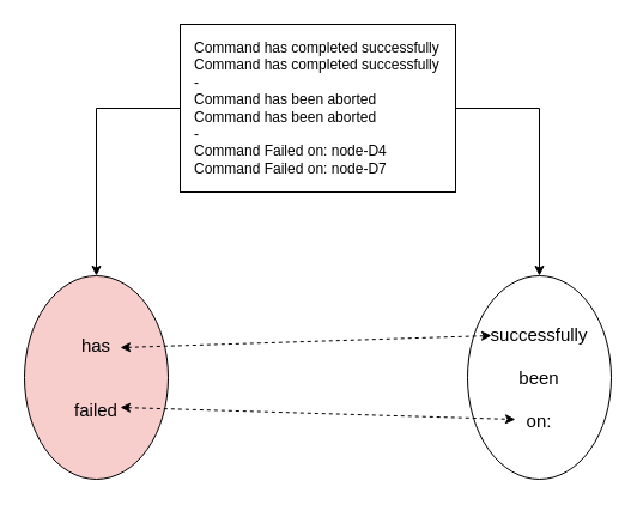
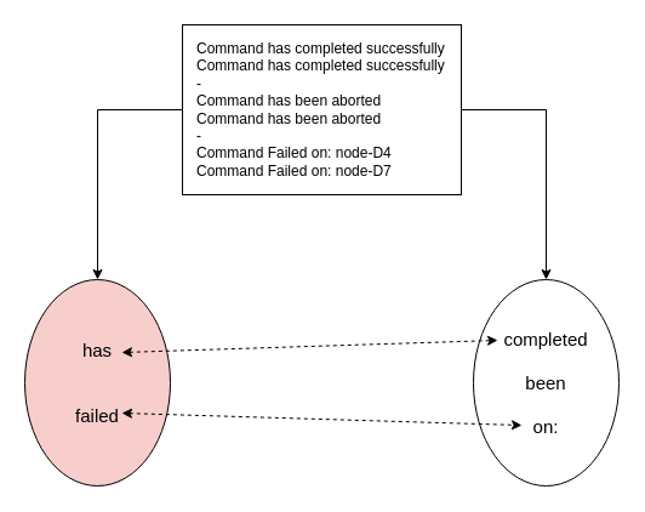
  <mxCell id="0" />
  <mxCell id="1" parent="0" />
  <mxCell id="2" style="edgeStyle=orthogonalEdgeStyle;rounded=0;orthogonalLoop=1;jettySize=auto;html=1;exitX=0;exitY=0.5;exitDx=0;exitDy=0;entryX=0.5;entryY=0;entryDx=0;entryDy=0;" edge="1" parent="1" source="4" target="5"><mxGeometry relative="1" as="geometry" /></mxCell>
  <mxCell id="3" style="edgeStyle=orthogonalEdgeStyle;rounded=0;orthogonalLoop=1;jettySize=auto;html=1;exitX=1;exitY=0.5;exitDx=0;exitDy=0;entryX=0.5;entryY=0;entryDx=0;entryDy=0;" edge="1" parent="1" source="4" target="6"><mxGeometry relative="1" as="geometry" /></mxCell>
  <mxCell id="4" value="Command has completed successfully&lt;br&gt;Command has completed successfully&lt;br&gt;-&lt;br&gt;Command has been aborted&lt;br&gt;Command has been aborted&lt;br&gt;-&lt;br&gt;Command Failed on: node-D4&lt;br&gt;&lt;div style=&quot;&quot;&gt;&lt;span style=&quot;background-color: initial;&quot;&gt;Command Failed on: node-D7&lt;/span&gt;&lt;/div&gt;" style="rounded=0;whiteSpace=wrap;html=1;align=left;spacingLeft=10;" vertex="1" parent="1"><mxGeometry x="150" y="20" width="230" height="140" as="geometry" /></mxCell>
  <mxCell id="5" value="&lt;font style=&quot;font-size: 15px;&quot;&gt;has&lt;br&gt;&lt;br&gt;&lt;br&gt;failed&lt;/font&gt;" style="ellipse;whiteSpace=wrap;html=1;fillColor=#f8cecc;" vertex="1" parent="1"><mxGeometry x="20" y="230" width="120" height="170" as="geometry" /></mxCell>
- <mxCell id="6" value="&lt;font style=&quot;font-size: 15px;&quot;&gt;successfully&lt;br&gt;&lt;br&gt;been&lt;br&gt;&lt;br&gt;on:&lt;/font&gt;" style="ellipse;whiteSpace=wrap;html=1;" vertex="1" parent="1"><mxGeometry x="390" y="230" width="120" height="170" as="geometry" /></mxCell>
+ <mxCell id="6" value="&lt;font style=&quot;font-size: 15px;&quot;&gt;completed&lt;br&gt;&lt;br&gt;been&lt;br&gt;&lt;br&gt;on:&lt;/font&gt;" style="ellipse;whiteSpace=wrap;html=1;" vertex="1" parent="1"><mxGeometry x="390" y="230" width="120" height="170" as="geometry" /></mxCell>
  <mxCell id="7" value="" style="endArrow=classic;startArrow=classic;html=1;rounded=0;dashed=1;" edge="1" parent="1"><mxGeometry width="50" height="50" relative="1" as="geometry"><mxPoint x="100" y="290" as="sourcePoint" /><mxPoint x="410" y="280" as="targetPoint" /></mxGeometry></mxCell>
  <mxCell id="8" value="" style="endArrow=classic;startArrow=classic;html=1;rounded=0;entryX=0.333;entryY=0.706;entryDx=0;entryDy=0;entryPerimeter=0;dashed=1;" edge="1" parent="1" target="6"><mxGeometry width="50" height="50" relative="1" as="geometry"><mxPoint x="100" y="340" as="sourcePoint" /><mxPoint x="390" y="380" as="targetPoint" /></mxGeometry></mxCell>
